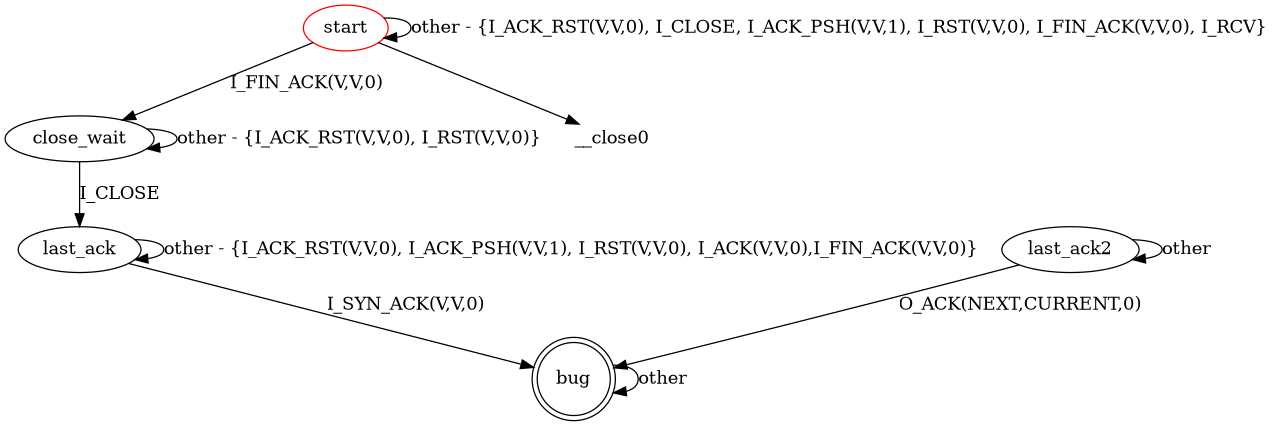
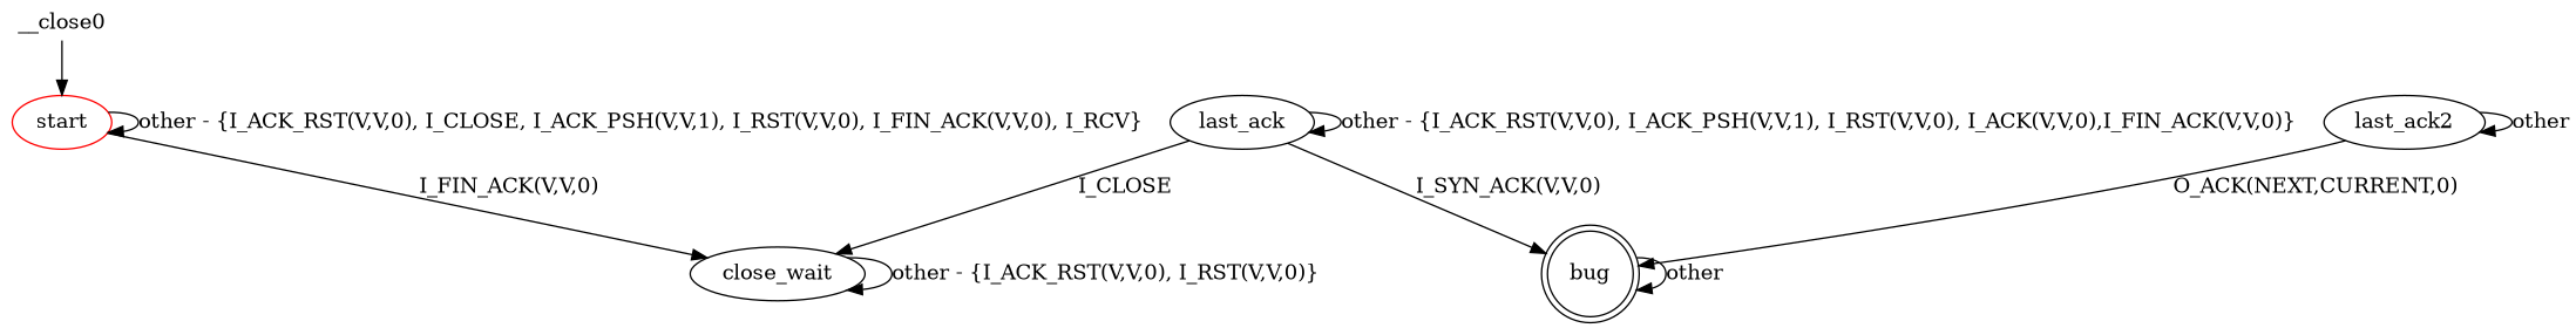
  digraph {
    start [color=red]
    close_wait
    last_ack
    bug [shape=doublecircle]
    last_ack2
    n6 [height=0 label=__close0 shape=none width=0]
    start -> start [label="other - {I_ACK_RST(V,V,0), I_CLOSE, I_ACK_PSH(V,V,1), I_RST(V,V,0), I_FIN_ACK(V,V,0), I_RCV}"]
    start -> close_wait [label="I_FIN_ACK(V,V,0)"]
    close_wait -> close_wait [label="other - {I_ACK_RST(V,V,0), I_RST(V,V,0)}"]
-   close_wait -> last_ack [label=I_CLOSE]
+   last_ack -> close_wait [label=I_CLOSE]
    last_ack -> last_ack [label="other - {I_ACK_RST(V,V,0), I_ACK_PSH(V,V,1), I_RST(V,V,0), I_ACK(V,V,0),I_FIN_ACK(V,V,0)}"]
    last_ack -> bug [label="I_SYN_ACK(V,V,0)"]
    bug -> bug [label=other]
    last_ack2 -> bug [label="O_ACK(NEXT,CURRENT,0)"]
    last_ack2 -> last_ack2 [label=other]
-   start -> n6
+   n6 -> start
  }
